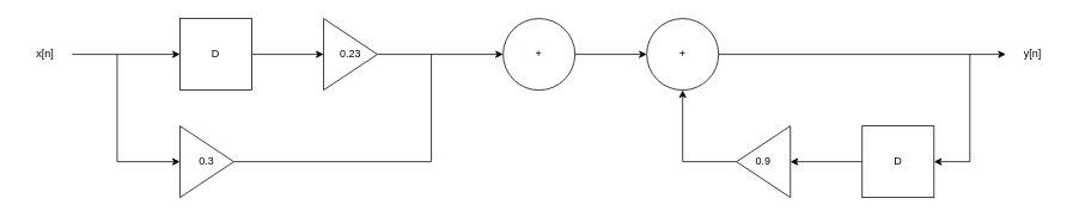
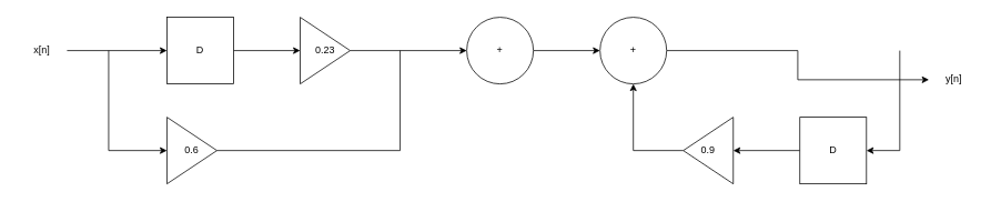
  <mxCell id="0" />
  <mxCell id="1" parent="0" />
  <mxCell id="2" style="edgeStyle=orthogonalEdgeStyle;rounded=0;orthogonalLoop=1;jettySize=auto;html=1;exitX=1;exitY=0.5;exitDx=0;exitDy=0;entryX=0;entryY=0.5;entryDx=0;entryDy=0;" edge="1" parent="1" source="3" target="10"><mxGeometry relative="1" as="geometry"><mxPoint x="80" y="60" as="sourcePoint" /><mxPoint x="200" y="60" as="targetPoint" /></mxGeometry></mxCell>
  <mxCell id="3" value="x[n]" style="text;html=1;align=center;verticalAlign=middle;whiteSpace=wrap;rounded=0;" vertex="1" parent="1"><mxGeometry x="20" y="45" width="60" height="30" as="geometry" /></mxCell>
  <mxCell id="4" style="edgeStyle=orthogonalEdgeStyle;rounded=0;orthogonalLoop=1;jettySize=auto;html=1;exitX=1;exitY=0.5;exitDx=0;exitDy=0;entryX=0;entryY=0.5;entryDx=0;entryDy=0;" edge="1" parent="1" source="5" target="14"><mxGeometry relative="1" as="geometry" /></mxCell>
  <mxCell id="5" value="0.23" style="triangle;whiteSpace=wrap;html=1;" vertex="1" parent="1"><mxGeometry x="360" y="20" width="60" height="80" as="geometry" /></mxCell>
  <mxCell id="6" value="" style="endArrow=none;html=1;rounded=0;" edge="1" parent="1"><mxGeometry width="50" height="50" relative="1" as="geometry"><mxPoint x="130" y="180" as="sourcePoint" /><mxPoint x="130" y="60" as="targetPoint" /></mxGeometry></mxCell>
- <mxCell id="7" value="0.3" style="triangle;whiteSpace=wrap;html=1;" vertex="1" parent="1"><mxGeometry x="200" y="140" width="60" height="80" as="geometry" /></mxCell>
+ <mxCell id="7" value="0.6" style="triangle;whiteSpace=wrap;html=1;" vertex="1" parent="1"><mxGeometry x="200" y="140" width="60" height="80" as="geometry" /></mxCell>
  <mxCell id="8" value="" style="endArrow=classic;html=1;rounded=0;entryX=0;entryY=0.5;entryDx=0;entryDy=0;" edge="1" parent="1" target="7"><mxGeometry width="50" height="50" relative="1" as="geometry"><mxPoint x="130" y="180" as="sourcePoint" /><mxPoint x="290" y="120" as="targetPoint" /></mxGeometry></mxCell>
  <mxCell id="9" style="edgeStyle=orthogonalEdgeStyle;rounded=0;orthogonalLoop=1;jettySize=auto;html=1;exitX=1;exitY=0.5;exitDx=0;exitDy=0;entryX=0;entryY=0.5;entryDx=0;entryDy=0;" edge="1" parent="1" source="10" target="5"><mxGeometry relative="1" as="geometry"><mxPoint x="360" y="60.345" as="targetPoint" /></mxGeometry></mxCell>
  <mxCell id="10" value="D" style="whiteSpace=wrap;html=1;aspect=fixed;" vertex="1" parent="1"><mxGeometry x="200" y="20" width="80" height="80" as="geometry" /></mxCell>
  <mxCell id="11" value="" style="endArrow=none;html=1;rounded=0;exitX=1;exitY=0.5;exitDx=0;exitDy=0;" edge="1" parent="1" source="7"><mxGeometry width="50" height="50" relative="1" as="geometry"><mxPoint x="410" y="190" as="sourcePoint" /><mxPoint x="480" y="180" as="targetPoint" /></mxGeometry></mxCell>
  <mxCell id="12" value="" style="endArrow=none;html=1;rounded=0;" edge="1" parent="1"><mxGeometry width="50" height="50" relative="1" as="geometry"><mxPoint x="480" y="180" as="sourcePoint" /><mxPoint x="480" y="60" as="targetPoint" /></mxGeometry></mxCell>
  <mxCell id="13" value="" style="edgeStyle=orthogonalEdgeStyle;rounded=0;orthogonalLoop=1;jettySize=auto;html=1;" edge="1" parent="1" source="14" target="16"><mxGeometry relative="1" as="geometry" /></mxCell>
  <mxCell id="14" value="+" style="ellipse;whiteSpace=wrap;html=1;aspect=fixed;" vertex="1" parent="1"><mxGeometry x="560" y="20" width="80" height="80" as="geometry" /></mxCell>
  <mxCell id="15" style="edgeStyle=orthogonalEdgeStyle;rounded=0;orthogonalLoop=1;jettySize=auto;html=1;exitX=1;exitY=0.5;exitDx=0;exitDy=0;entryX=0;entryY=0.5;entryDx=0;entryDy=0;" edge="1" parent="1" source="16" target="17"><mxGeometry relative="1" as="geometry" /></mxCell>
  <mxCell id="16" value="+" style="ellipse;whiteSpace=wrap;html=1;aspect=fixed;" vertex="1" parent="1"><mxGeometry x="720" y="20" width="80" height="80" as="geometry" /></mxCell>
- <mxCell id="17" value="y[n]" style="text;html=1;align=center;verticalAlign=middle;whiteSpace=wrap;rounded=0;" vertex="1" parent="1"><mxGeometry x="1120" y="45" width="60" height="30" as="geometry" /></mxCell>
+ <mxCell id="17" value="y[n]" style="text;html=1;align=center;verticalAlign=middle;whiteSpace=wrap;rounded=0;" vertex="1" parent="1"><mxGeometry x="1115" y="80" width="60" height="30" as="geometry" /></mxCell>
  <mxCell id="18" value="" style="endArrow=none;html=1;rounded=0;" edge="1" parent="1"><mxGeometry width="50" height="50" relative="1" as="geometry"><mxPoint x="1080" y="180" as="sourcePoint" /><mxPoint x="1080" y="60" as="targetPoint" /></mxGeometry></mxCell>
  <mxCell id="19" style="edgeStyle=orthogonalEdgeStyle;rounded=0;orthogonalLoop=1;jettySize=auto;html=1;exitX=0;exitY=0.5;exitDx=0;exitDy=0;entryX=0;entryY=0.5;entryDx=0;entryDy=0;" edge="1" parent="1" source="20" target="24"><mxGeometry relative="1" as="geometry"><mxPoint x="880" y="180" as="targetPoint" /></mxGeometry></mxCell>
  <mxCell id="20" value="D" style="whiteSpace=wrap;html=1;aspect=fixed;" vertex="1" parent="1"><mxGeometry x="960" y="140" width="80" height="80" as="geometry" /></mxCell>
  <mxCell id="21" value="" style="endArrow=classic;html=1;rounded=0;entryX=1;entryY=0.5;entryDx=0;entryDy=0;" edge="1" parent="1" target="20"><mxGeometry width="50" height="50" relative="1" as="geometry"><mxPoint x="1080" y="180" as="sourcePoint" /><mxPoint x="960" y="220" as="targetPoint" /></mxGeometry></mxCell>
  <mxCell id="22" value="" style="endArrow=none;html=1;rounded=0;entryX=1;entryY=0.5;entryDx=0;entryDy=0;" edge="1" parent="1" target="24"><mxGeometry width="50" height="50" relative="1" as="geometry"><mxPoint x="760" y="180" as="sourcePoint" /><mxPoint x="820" y="180" as="targetPoint" /></mxGeometry></mxCell>
  <mxCell id="23" value="" style="endArrow=classic;html=1;rounded=0;entryX=0.5;entryY=1;entryDx=0;entryDy=0;" edge="1" parent="1" target="16"><mxGeometry width="50" height="50" relative="1" as="geometry"><mxPoint x="760" y="180" as="sourcePoint" /><mxPoint x="910" y="240" as="targetPoint" /></mxGeometry></mxCell>
  <mxCell id="24" value="0.9" style="triangle;whiteSpace=wrap;html=1;direction=west;" vertex="1" parent="1"><mxGeometry x="820" y="140" width="60" height="80" as="geometry" /></mxCell>
